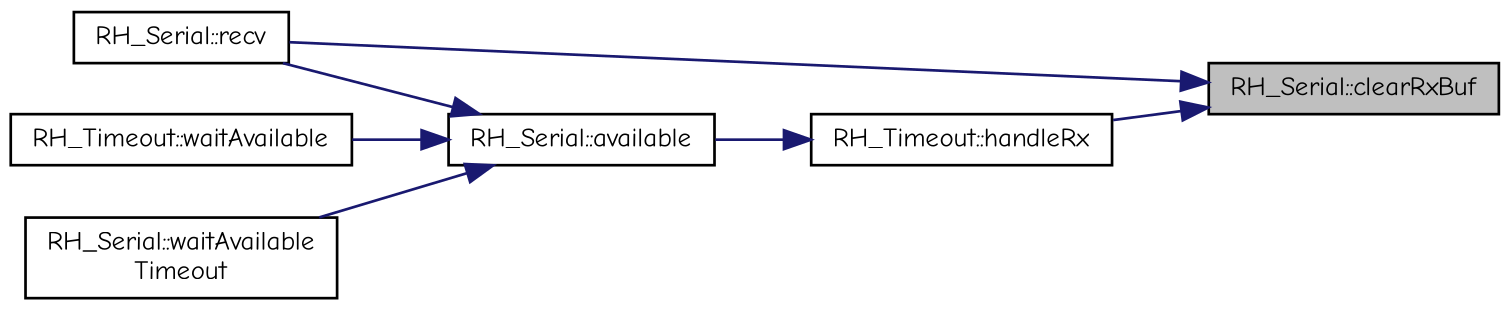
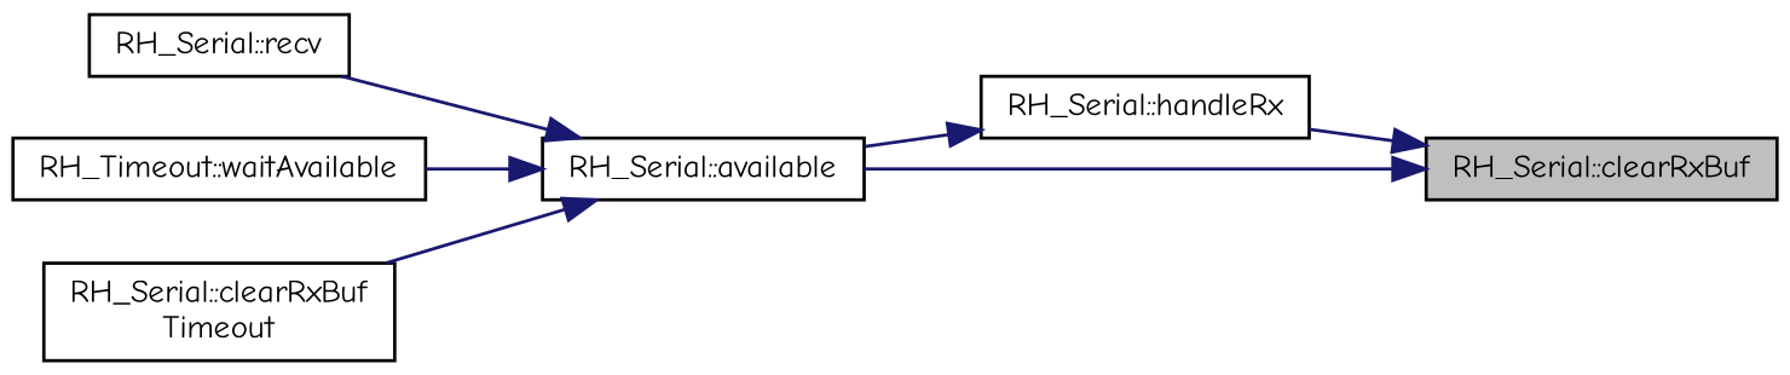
  digraph {
    fontname="Comic Neue"
    rankdir=RL
    node [color=black fillcolor=white fontname="Comic Neue" fontsize=10 shape=record style=filled]
    edge [color=midnightblue dir=back fontname="Comic Neue" fontsize=10 labelfontname=Helvetica labelfontsize=10 style=solid]
    n1 [fillcolor=grey75 fontcolor=black height=0.2 label="RH_Serial::clearRxBuf" width=0.4]
-   n2 [height=0.2 label="RH_Timeout::handleRx" width=0.4]
+   n2 [height=0.2 label="RH_Serial::handleRx" width=0.4]
    n3 [height=0.2 label="RH_Serial::recv" width=0.4]
    n4 [height=0.2 label="RH_Serial::available" width=0.4]
    n5 [height=0.2 label="RH_Timeout::waitAvailable" width=0.4]
-   n6 [height=0.2 label="RH_Serial::waitAvailable\lTimeout" width=0.4]
+   n6 [height=0.2 label="RH_Serial::clearRxBuf\lTimeout" width=0.4]
    n1 -> n2
-   n1 -> n3
+   n1 -> n4
    n2 -> n4
    n4 -> n3
    n4 -> n5
    n4 -> n6
  }
